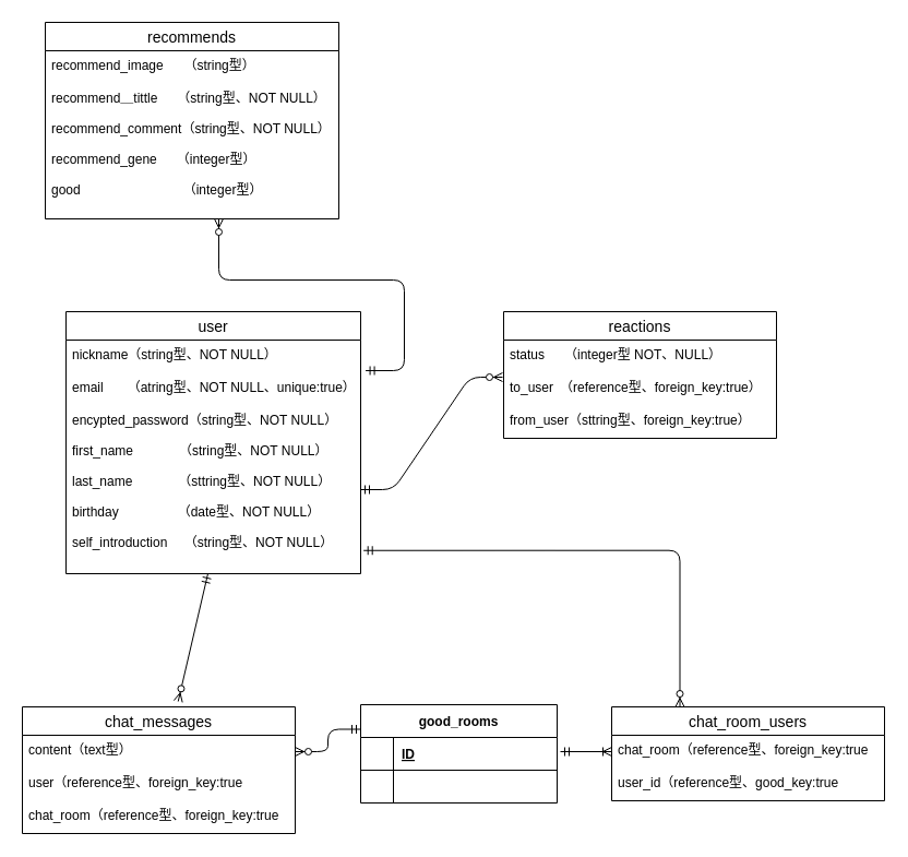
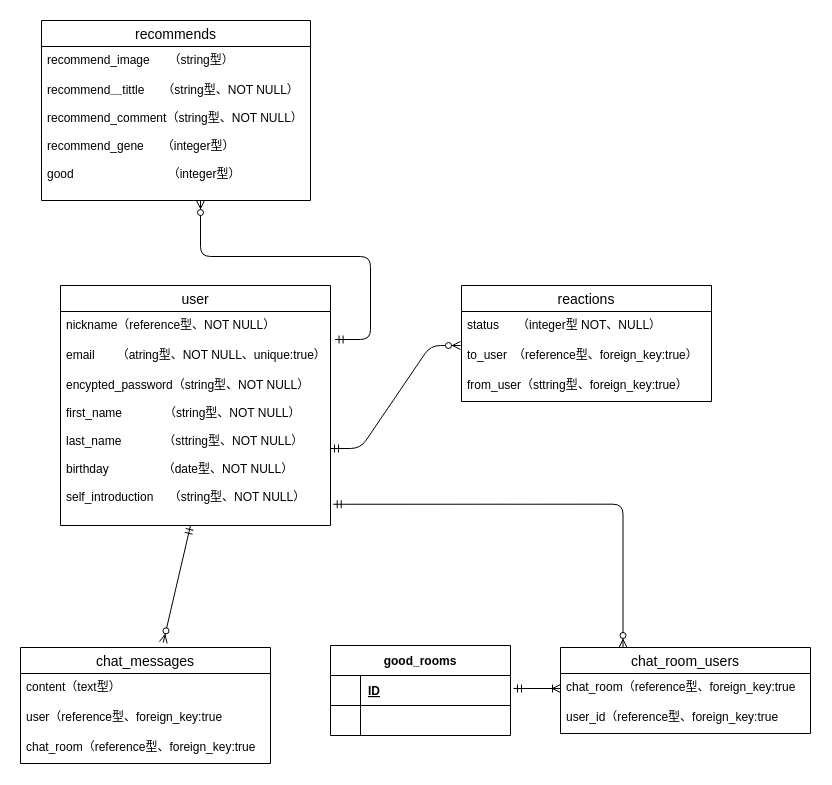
  <mxCell id="0" />
  <mxCell id="1" parent="0" />
  <mxCell id="2" value="user" style="swimlane;fontStyle=0;childLayout=stackLayout;horizontal=1;startSize=26;horizontalStack=0;resizeParent=1;resizeParentMax=0;resizeLast=0;collapsible=1;marginBottom=0;align=center;fontSize=14;" vertex="1" parent="1"><mxGeometry x="60" y="285" width="270" height="240" as="geometry" /></mxCell>
- <mxCell id="3" value="nickname（string型、NOT NULL）&#10;&#10;&#10;" style="text;strokeColor=none;fillColor=none;spacingLeft=4;spacingRight=4;overflow=hidden;rotatable=0;points=[[0,0.5],[1,0.5]];portConstraint=eastwest;fontSize=12;" vertex="1" parent="2"><mxGeometry y="26" width="270" height="30" as="geometry" /></mxCell>
+ <mxCell id="3" value="nickname（reference型、NOT NULL）&#10;&#10;&#10;" style="text;strokeColor=none;fillColor=none;spacingLeft=4;spacingRight=4;overflow=hidden;rotatable=0;points=[[0,0.5],[1,0.5]];portConstraint=eastwest;fontSize=12;" vertex="1" parent="2"><mxGeometry y="26" width="270" height="30" as="geometry" /></mxCell>
  <mxCell id="4" value="email 　  （atring型、NOT NULL、unique:true）" style="text;strokeColor=none;fillColor=none;spacingLeft=4;spacingRight=4;overflow=hidden;rotatable=0;points=[[0,0.5],[1,0.5]];portConstraint=eastwest;fontSize=12;" vertex="1" parent="2"><mxGeometry y="56" width="270" height="30" as="geometry" /></mxCell>
  <mxCell id="5" value="encypted_password（string型、NOT NULL）&#10;&#10;first_name　　　　（string型、NOT NULL）&#10;&#10;last_name　　　　（sttring型、NOT NULL）&#10;&#10;birthday　　　　　（date型、NOT NULL）&#10;&#10;self_introduction　 （string型、NOT NULL）" style="text;strokeColor=none;fillColor=none;spacingLeft=4;spacingRight=4;overflow=hidden;rotatable=0;points=[[0,0.5],[1,0.5]];portConstraint=eastwest;fontSize=12;" vertex="1" parent="2"><mxGeometry y="86" width="270" height="154" as="geometry" /></mxCell>
  <mxCell id="6" value="reactions" style="swimlane;fontStyle=0;childLayout=stackLayout;horizontal=1;startSize=26;horizontalStack=0;resizeParent=1;resizeParentMax=0;resizeLast=0;collapsible=1;marginBottom=0;align=center;fontSize=14;" vertex="1" parent="1"><mxGeometry x="461" y="285" width="250" height="116" as="geometry" /></mxCell>
  <mxCell id="7" value="status　　（integer型 NOT、NULL）" style="text;strokeColor=none;fillColor=none;spacingLeft=4;spacingRight=4;overflow=hidden;rotatable=0;points=[[0,0.5],[1,0.5]];portConstraint=eastwest;fontSize=12;" vertex="1" parent="6"><mxGeometry y="26" width="250" height="30" as="geometry" /></mxCell>
  <mxCell id="8" value="to_user　（reference型、foreign_key:true）" style="text;strokeColor=none;fillColor=none;spacingLeft=4;spacingRight=4;overflow=hidden;rotatable=0;points=[[0,0.5],[1,0.5]];portConstraint=eastwest;fontSize=12;" vertex="1" parent="6"><mxGeometry y="56" width="250" height="30" as="geometry" /></mxCell>
  <mxCell id="9" value="from_user（sttring型、foreign_key:true）" style="text;strokeColor=none;fillColor=none;spacingLeft=4;spacingRight=4;overflow=hidden;rotatable=0;points=[[0,0.5],[1,0.5]];portConstraint=eastwest;fontSize=12;" vertex="1" parent="6"><mxGeometry y="86" width="250" height="30" as="geometry" /></mxCell>
  <mxCell id="10" value="recommends" style="swimlane;fontStyle=0;childLayout=stackLayout;horizontal=1;startSize=26;horizontalStack=0;resizeParent=1;resizeParentMax=0;resizeLast=0;collapsible=1;marginBottom=0;align=center;fontSize=14;" vertex="1" parent="1"><mxGeometry x="41" y="20" width="269" height="180" as="geometry" /></mxCell>
  <mxCell id="11" value="recommend_image　  （string型）" style="text;strokeColor=none;fillColor=none;spacingLeft=4;spacingRight=4;overflow=hidden;rotatable=0;points=[[0,0.5],[1,0.5]];portConstraint=eastwest;fontSize=12;" vertex="1" parent="10"><mxGeometry y="26" width="269" height="30" as="geometry" /></mxCell>
  <mxCell id="12" value="recommend＿tittle　　（string型、NOT NULL）&#10;&#10;recommend_comment（string型、NOT NULL）&#10;&#10;recommend_gene　　（integer型）&#10;&#10;good 　　　　　　　  （integer型）" style="text;strokeColor=none;fillColor=none;spacingLeft=4;spacingRight=4;overflow=hidden;rotatable=0;points=[[0,0.5],[1,0.5]];portConstraint=eastwest;fontSize=12;" vertex="1" parent="10"><mxGeometry y="56" width="269" height="124" as="geometry" /></mxCell>
  <mxCell id="13" value="chat_room_users" style="swimlane;fontStyle=0;childLayout=stackLayout;horizontal=1;startSize=26;horizontalStack=0;resizeParent=1;resizeParentMax=0;resizeLast=0;collapsible=1;marginBottom=0;align=center;fontSize=14;" vertex="1" parent="1"><mxGeometry x="560" y="647" width="250" height="86" as="geometry" /></mxCell>
  <mxCell id="14" value="chat_room（reference型、foreign_key:true" style="text;strokeColor=none;fillColor=none;spacingLeft=4;spacingRight=4;overflow=hidden;rotatable=0;points=[[0,0.5],[1,0.5]];portConstraint=eastwest;fontSize=12;" vertex="1" parent="13"><mxGeometry y="26" width="250" height="30" as="geometry" /></mxCell>
- <mxCell id="15" value="user_id（reference型、good_key:true" style="text;strokeColor=none;fillColor=none;spacingLeft=4;spacingRight=4;overflow=hidden;rotatable=0;points=[[0,0.5],[1,0.5]];portConstraint=eastwest;fontSize=12;" vertex="1" parent="13"><mxGeometry y="56" width="250" height="30" as="geometry" /></mxCell>
+ <mxCell id="15" value="user_id（reference型、foreign_key:true" style="text;strokeColor=none;fillColor=none;spacingLeft=4;spacingRight=4;overflow=hidden;rotatable=0;points=[[0,0.5],[1,0.5]];portConstraint=eastwest;fontSize=12;" vertex="1" parent="13"><mxGeometry y="56" width="250" height="30" as="geometry" /></mxCell>
  <mxCell id="16" value="good_rooms" style="shape=table;startSize=30;container=1;collapsible=1;childLayout=tableLayout;fixedRows=1;rowLines=0;fontStyle=1;align=center;resizeLast=1;" vertex="1" parent="1"><mxGeometry x="330" y="645" width="180" height="90" as="geometry" /></mxCell>
  <mxCell id="17" value="" style="shape=partialRectangle;collapsible=0;dropTarget=0;pointerEvents=0;fillColor=none;top=0;left=0;bottom=1;right=0;points=[[0,0.5],[1,0.5]];portConstraint=eastwest;" vertex="1" parent="16"><mxGeometry y="30" width="180" height="30" as="geometry" /></mxCell>
  <mxCell id="18" value="ID" style="shape=partialRectangle;connectable=0;fillColor=none;top=0;left=0;bottom=0;right=0;align=left;spacingLeft=6;fontStyle=5;overflow=hidden;" vertex="1" parent="17"><mxGeometry x="30" width="150" height="30" as="geometry" /></mxCell>
  <mxCell id="19" value="" style="shape=partialRectangle;collapsible=0;dropTarget=0;pointerEvents=0;fillColor=none;top=0;left=0;bottom=0;right=0;points=[[0,0.5],[1,0.5]];portConstraint=eastwest;" vertex="1" parent="16"><mxGeometry y="60" width="180" height="30" as="geometry" /></mxCell>
  <mxCell id="20" value="" style="shape=partialRectangle;connectable=0;fillColor=none;top=0;left=0;bottom=0;right=0;editable=1;overflow=hidden;" vertex="1" parent="19"><mxGeometry width="30" height="30" as="geometry" /></mxCell>
  <mxCell id="21" value="" style="shape=partialRectangle;connectable=0;fillColor=none;top=0;left=0;bottom=0;right=0;align=left;spacingLeft=6;overflow=hidden;" vertex="1" parent="19"><mxGeometry x="30" width="150" height="30" as="geometry" /></mxCell>
  <mxCell id="22" value="chat_messages" style="swimlane;fontStyle=0;childLayout=stackLayout;horizontal=1;startSize=26;horizontalStack=0;resizeParent=1;resizeParentMax=0;resizeLast=0;collapsible=1;marginBottom=0;align=center;fontSize=14;" vertex="1" parent="1"><mxGeometry x="20" y="647" width="250" height="116" as="geometry" /></mxCell>
  <mxCell id="23" value="content（text型）" style="text;strokeColor=none;fillColor=none;spacingLeft=4;spacingRight=4;overflow=hidden;rotatable=0;points=[[0,0.5],[1,0.5]];portConstraint=eastwest;fontSize=12;" vertex="1" parent="22"><mxGeometry y="26" width="250" height="30" as="geometry" /></mxCell>
  <mxCell id="24" value="user（reference型、foreign_key:true" style="text;strokeColor=none;fillColor=none;spacingLeft=4;spacingRight=4;overflow=hidden;rotatable=0;points=[[0,0.5],[1,0.5]];portConstraint=eastwest;fontSize=12;" vertex="1" parent="22"><mxGeometry y="56" width="250" height="30" as="geometry" /></mxCell>
  <mxCell id="25" value="chat_room（reference型、foreign_key:true" style="text;strokeColor=none;fillColor=none;spacingLeft=4;spacingRight=4;overflow=hidden;rotatable=0;points=[[0,0.5],[1,0.5]];portConstraint=eastwest;fontSize=12;" vertex="1" parent="22"><mxGeometry y="86" width="250" height="30" as="geometry" /></mxCell>
- <mxCell id="26" value="" style="edgeStyle=entityRelationEdgeStyle;fontSize=12;html=1;endArrow=ERzeroToMany;startArrow=ERmandOne;entryX=1;entryY=0.5;entryDx=0;entryDy=0;exitX=0;exitY=0.25;exitDx=0;exitDy=0;" edge="1" parent="1" source="16" target="23"><mxGeometry width="100" height="100" relative="1" as="geometry"><mxPoint x="220" y="465" as="sourcePoint" /><mxPoint x="320" y="365" as="targetPoint" /></mxGeometry></mxCell>
  <mxCell id="27" value="" style="fontSize=12;html=1;endArrow=ERzeroToMany;startArrow=ERmandOne;entryX=0.571;entryY=-0.043;entryDx=0;entryDy=0;entryPerimeter=0;" edge="1" parent="1" target="22"><mxGeometry width="100" height="100" relative="1" as="geometry"><mxPoint x="190" y="525" as="sourcePoint" /><mxPoint x="230" y="606.2" as="targetPoint" /></mxGeometry></mxCell>
  <mxCell id="28" value="" style="edgeStyle=entityRelationEdgeStyle;fontSize=12;html=1;endArrow=ERzeroToMany;startArrow=ERmandOne;exitX=1;exitY=0.5;exitDx=0;exitDy=0;" edge="1" parent="1" source="5"><mxGeometry width="100" height="100" relative="1" as="geometry"><mxPoint x="360" y="445" as="sourcePoint" /><mxPoint x="460" y="345" as="targetPoint" /></mxGeometry></mxCell>
  <mxCell id="29" value="" style="edgeStyle=orthogonalEdgeStyle;fontSize=12;html=1;endArrow=ERzeroToMany;startArrow=ERmandOne;exitX=1.017;exitY=0.933;exitDx=0;exitDy=0;exitPerimeter=0;" edge="1" parent="1" source="3" target="12"><mxGeometry width="100" height="100" relative="1" as="geometry"><mxPoint x="340" y="335" as="sourcePoint" /><mxPoint x="420" y="165" as="targetPoint" /><Array as="points"><mxPoint x="370" y="339" /><mxPoint x="370" y="256" /><mxPoint x="200" y="256" /></Array></mxGeometry></mxCell>
  <mxCell id="30" value="" style="fontSize=12;html=1;endArrow=ERzeroToMany;startArrow=ERmandOne;exitX=1.01;exitY=0.862;exitDx=0;exitDy=0;exitPerimeter=0;edgeStyle=orthogonalEdgeStyle;entryX=0.25;entryY=0;entryDx=0;entryDy=0;" edge="1" parent="1" source="5" target="13"><mxGeometry width="100" height="100" relative="1" as="geometry"><mxPoint x="460" y="515" as="sourcePoint" /><mxPoint x="620" y="625" as="targetPoint" /></mxGeometry></mxCell>
  <mxCell id="31" value="" style="fontSize=12;html=1;endArrow=ERoneToMany;startArrow=ERmandOne;entryX=0;entryY=0.5;entryDx=0;entryDy=0;" edge="1" parent="1" target="14"><mxGeometry width="100" height="100" relative="1" as="geometry"><mxPoint x="513" y="688" as="sourcePoint" /><mxPoint x="580" y="645" as="targetPoint" /></mxGeometry></mxCell>
